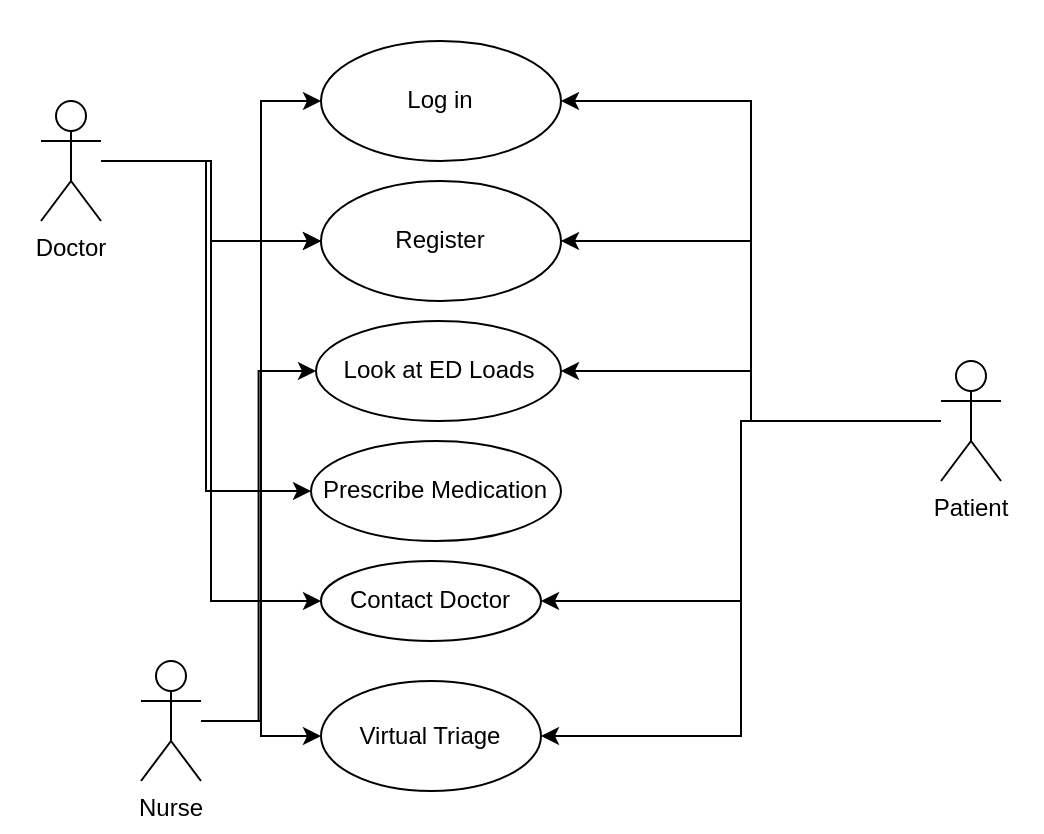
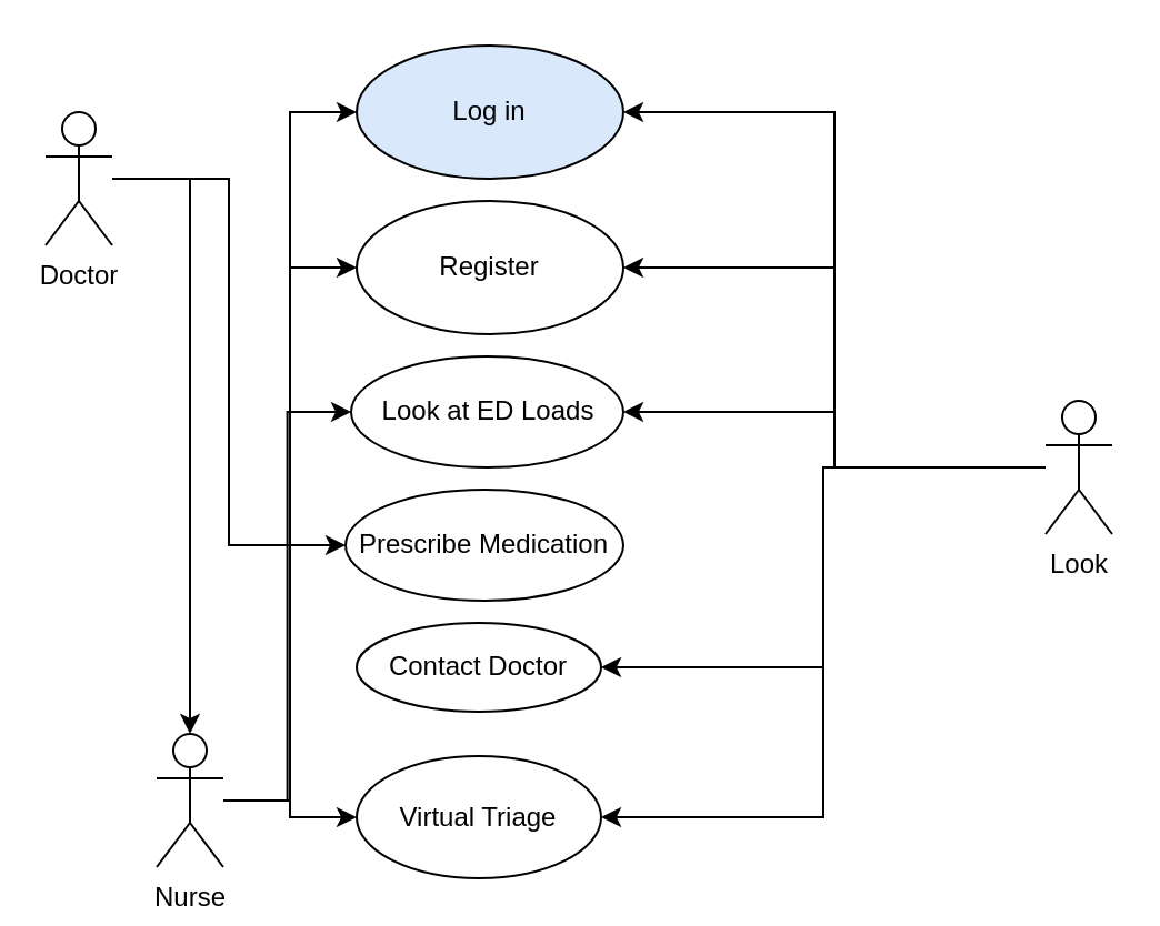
  <mxCell id="0" />
  <mxCell id="1" parent="0" />
  <mxCell id="2" style="edgeStyle=orthogonalEdgeStyle;rounded=0;orthogonalLoop=1;jettySize=auto;html=1;entryX=0;entryY=0.5;entryDx=0;entryDy=0;" edge="1" parent="1" source="5" target="19"><mxGeometry relative="1" as="geometry" /></mxCell>
- <mxCell id="3" style="edgeStyle=orthogonalEdgeStyle;rounded=0;orthogonalLoop=1;jettySize=auto;html=1;entryX=0;entryY=0.5;entryDx=0;entryDy=0;" edge="1" parent="1" source="5" target="18"><mxGeometry relative="1" as="geometry" /></mxCell>
- <mxCell id="4" style="edgeStyle=orthogonalEdgeStyle;rounded=0;orthogonalLoop=1;jettySize=auto;html=1;entryX=0;entryY=0.5;entryDx=0;entryDy=0;" edge="1" parent="1" source="5" target="21"><mxGeometry relative="1" as="geometry" /></mxCell>
+ <mxCell id="4" style="edgeStyle=orthogonalEdgeStyle;rounded=0;orthogonalLoop=1;jettySize=auto;html=1;" edge="1" parent="1" source="5" target="10"><mxGeometry relative="1" as="geometry" /></mxCell>
  <mxCell id="5" value="Doctor" style="shape=umlActor;verticalLabelPosition=bottom;verticalAlign=top;html=1;outlineConnect=0;" vertex="1" parent="1"><mxGeometry x="20" y="50" width="30" height="60" as="geometry" /></mxCell>
  <mxCell id="6" style="edgeStyle=orthogonalEdgeStyle;rounded=0;orthogonalLoop=1;jettySize=auto;html=1;entryX=0;entryY=0.5;entryDx=0;entryDy=0;" edge="1" parent="1" source="10" target="17"><mxGeometry relative="1" as="geometry" /></mxCell>
  <mxCell id="7" style="edgeStyle=orthogonalEdgeStyle;rounded=0;orthogonalLoop=1;jettySize=auto;html=1;entryX=0;entryY=0.5;entryDx=0;entryDy=0;" edge="1" parent="1" source="10" target="20"><mxGeometry relative="1" as="geometry" /></mxCell>
  <mxCell id="8" style="edgeStyle=orthogonalEdgeStyle;rounded=0;orthogonalLoop=1;jettySize=auto;html=1;entryX=0;entryY=0.5;entryDx=0;entryDy=0;" edge="1" parent="1" source="10" target="21"><mxGeometry relative="1" as="geometry" /></mxCell>
  <mxCell id="9" style="edgeStyle=orthogonalEdgeStyle;rounded=0;orthogonalLoop=1;jettySize=auto;html=1;entryX=0;entryY=0.5;entryDx=0;entryDy=0;" edge="1" parent="1" source="10" target="22"><mxGeometry relative="1" as="geometry" /></mxCell>
  <mxCell id="10" value="Nurse" style="shape=umlActor;verticalLabelPosition=bottom;verticalAlign=top;html=1;outlineConnect=0;" vertex="1" parent="1"><mxGeometry x="70" y="330" width="30" height="60" as="geometry" /></mxCell>
  <mxCell id="11" style="edgeStyle=orthogonalEdgeStyle;rounded=0;orthogonalLoop=1;jettySize=auto;html=1;entryX=1;entryY=0.5;entryDx=0;entryDy=0;" edge="1" parent="1" source="16" target="22"><mxGeometry relative="1" as="geometry" /></mxCell>
  <mxCell id="12" style="edgeStyle=orthogonalEdgeStyle;rounded=0;orthogonalLoop=1;jettySize=auto;html=1;entryX=1;entryY=0.5;entryDx=0;entryDy=0;" edge="1" parent="1" source="16" target="21"><mxGeometry relative="1" as="geometry" /></mxCell>
  <mxCell id="13" style="edgeStyle=orthogonalEdgeStyle;rounded=0;orthogonalLoop=1;jettySize=auto;html=1;entryX=1;entryY=0.5;entryDx=0;entryDy=0;" edge="1" parent="1" source="16" target="20"><mxGeometry relative="1" as="geometry" /></mxCell>
  <mxCell id="14" style="edgeStyle=orthogonalEdgeStyle;rounded=0;orthogonalLoop=1;jettySize=auto;html=1;entryX=1;entryY=0.5;entryDx=0;entryDy=0;" edge="1" parent="1" source="16" target="18"><mxGeometry relative="1" as="geometry" /></mxCell>
  <mxCell id="15" style="edgeStyle=orthogonalEdgeStyle;rounded=0;orthogonalLoop=1;jettySize=auto;html=1;entryX=1;entryY=0.5;entryDx=0;entryDy=0;" edge="1" parent="1" source="16" target="17"><mxGeometry relative="1" as="geometry" /></mxCell>
- <mxCell id="16" value="Patient" style="shape=umlActor;verticalLabelPosition=bottom;verticalAlign=top;html=1;outlineConnect=0;" vertex="1" parent="1"><mxGeometry x="470" y="180" width="30" height="60" as="geometry" /></mxCell>
+ <mxCell id="16" value="Look" style="shape=umlActor;verticalLabelPosition=bottom;verticalAlign=top;html=1;outlineConnect=0;" vertex="1" parent="1"><mxGeometry x="470" y="180" width="30" height="60" as="geometry" /></mxCell>
  <mxCell id="17" value="Virtual Triage" style="ellipse;whiteSpace=wrap;html=1;" vertex="1" parent="1"><mxGeometry x="160" y="340" width="110" height="55" as="geometry" /></mxCell>
  <mxCell id="18" value="Contact Doctor" style="ellipse;whiteSpace=wrap;html=1;" vertex="1" parent="1"><mxGeometry x="160" y="280" width="110" height="40" as="geometry" /></mxCell>
  <mxCell id="19" value="Prescribe Medication" style="ellipse;whiteSpace=wrap;html=1;" vertex="1" parent="1"><mxGeometry x="155" y="220" width="125" height="50" as="geometry" /></mxCell>
  <mxCell id="20" value="Look at ED Loads" style="ellipse;whiteSpace=wrap;html=1;" vertex="1" parent="1"><mxGeometry x="157.5" y="160" width="122.5" height="50" as="geometry" /></mxCell>
  <mxCell id="21" value="Register " style="ellipse;whiteSpace=wrap;html=1;" vertex="1" parent="1"><mxGeometry x="160" y="90" width="120" height="60" as="geometry" /></mxCell>
- <mxCell id="22" value="Log in" style="ellipse;whiteSpace=wrap;html=1;" vertex="1" parent="1"><mxGeometry x="160" y="20" width="120" height="60" as="geometry" /></mxCell>
+ <mxCell id="22" value="Log in" style="ellipse;whiteSpace=wrap;html=1;fillColor=#dae8fc;" vertex="1" parent="1"><mxGeometry x="160" y="20" width="120" height="60" as="geometry" /></mxCell>
